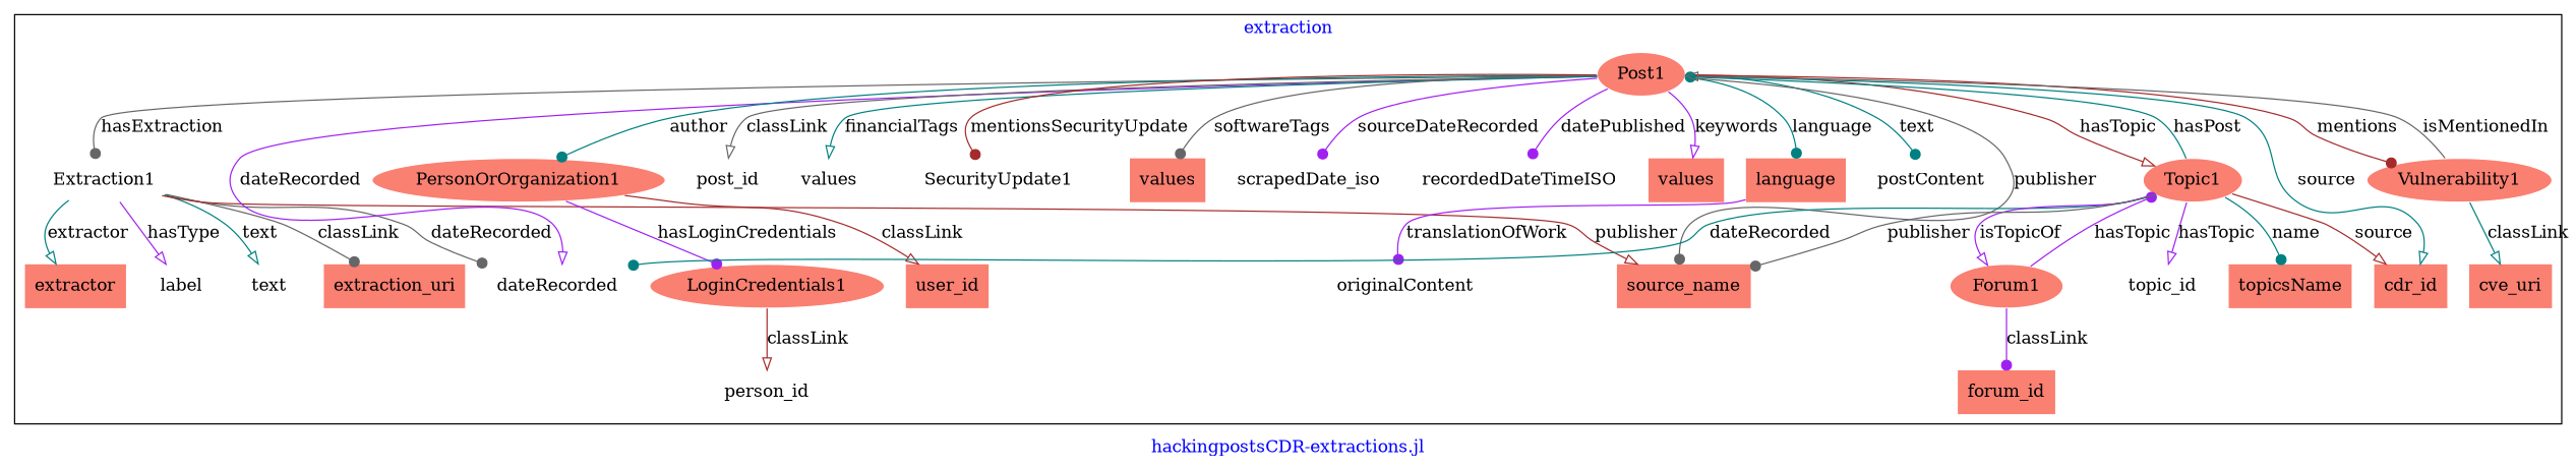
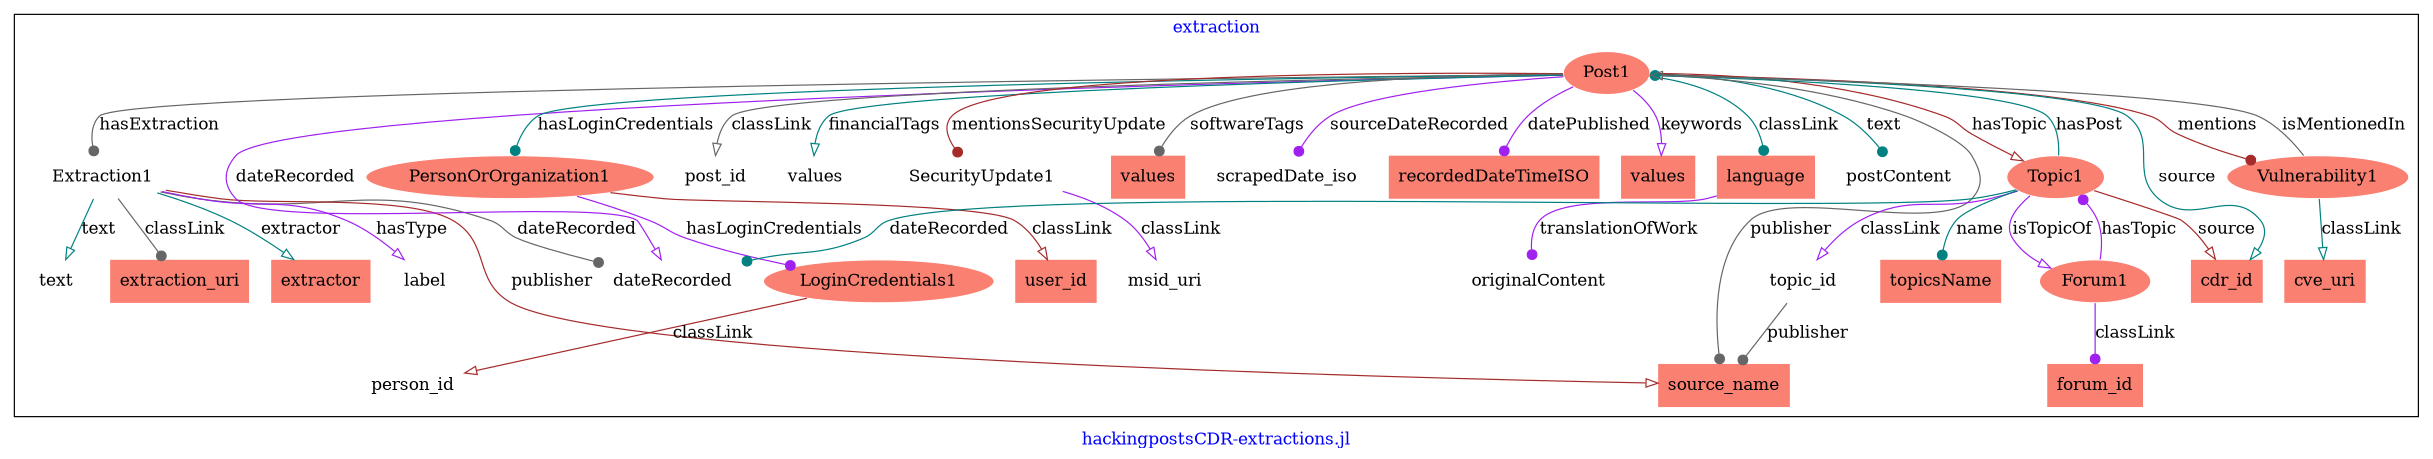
  digraph {
    fontcolor=blue
    label="hackingpostsCDR-extractions.jl"
    remincross=true
    node [fillcolor=salmon style=filled shape=plaintext]
    edge [arrowhead=dot color=purple fontcolor=black]
    n1 [color=white fillcolor=white label=Extraction1 shape=""]
    n2 [label=extraction_uri]
    n3 [fillcolor=white label=dateRecorded]
    n4 [label=extractor]
    n5 [fillcolor=white label=label]
    n6 [fillcolor=white label=text]
    n7 [color=white label=Forum1 shape=""]
    n8 [label=forum_id]
    n9 [color=white label=LoginCredentials1 shape=""]
    n10 [fillcolor=white label=person_id]
    n11 [color=white label=PersonOrOrganization1 shape=""]
    n12 [label=user_id]
    n13 [color=white label=Post1 shape=""]
    n14 [fillcolor=white label=post_id]
    n15 [fillcolor=white label=values]
    n16 [color=white fillcolor=white label=SecurityUpdate1 shape=""]
    n17 [label=values]
    n18 [fillcolor=white label=scrapedDate_iso]
-   n19 [fillcolor=white label=recordedDateTimeISO]
+   n19 [label=recordedDateTimeISO]
    n20 [label=values]
    n21 [label=language]
    n22 [fillcolor=white label=postContent]
    n23 [fillcolor=white label=originalContent]
+   n24 [fillcolor=white label=msid_uri]
    n25 [color=white label=Topic1 shape=""]
    n26 [fillcolor=white label=topic_id]
    n27 [label=topicsName]
    n28 [color=white label=Vulnerability1 shape=""]
    n29 [label=cve_uri]
    n30 [label=source_name]
    n31 [label=cdr_id]
    subgraph cluster_1 {
      label=extraction
      n1
      n2
      n3
      n4
      n5
      n6
      n7
      n8
      n9
      n10
      n11
      n12
      n13
      n14
      n15
      n16
      n17
      n18
      n19
      n20
      n21
      n22
      n23
+     n24
      n25
      n26
      n27
      n28
      n29
      n30
      n31
    }
    n1 -> n2 [color=gray40 label=classLink]
    n1 -> n3 [color=gray40 label=dateRecorded]
    n1 -> n4 [arrowhead=onormal color=teal label=extractor]
    n1 -> n5 [arrowhead=onormal label=hasType]
    n1 -> n6 [arrowhead=onormal color=teal label=text]
    n1 -> n30 [arrowhead=onormal color=brown label=publisher]
    n7 -> n8 [label=classLink]
    n7 -> n25 [label=hasTopic]
    n9 -> n10 [arrowhead=onormal color=brown label=classLink]
    n11 -> n9 [label=hasLoginCredentials]
    n11 -> n12 [arrowhead=onormal color=brown label=classLink]
    n13 -> n1 [color=gray40 label=hasExtraction]
    n13 -> n3 [arrowhead=onormal label=dateRecorded]
-   n13 -> n11 [color=teal label=author]
+   n13 -> n11 [color=teal label=hasLoginCredentials]
    n13 -> n14 [arrowhead=onormal color=gray40 label=classLink]
    n13 -> n15 [arrowhead=onormal color=teal label=financialTags]
    n13 -> n16 [color=brown label=mentionsSecurityUpdate]
    n13 -> n17 [color=gray40 label=softwareTags]
    n13 -> n18 [label=sourceDateRecorded]
    n13 -> n19 [label=datePublished]
    n13 -> n20 [arrowhead=onormal label=keywords]
-   n13 -> n21 [color=teal label=language]
+   n13 -> n21 [color=teal label=classLink]
    n13 -> n22 [color=teal label=text]
    n13 -> n25 [arrowhead=onormal color=brown label=hasTopic]
    n13 -> n28 [color=brown label=mentions]
    n13 -> n30 [color=gray40 label=publisher]
    n13 -> n31 [arrowhead=onormal color=teal label=source]
+   n16 -> n24 [arrowhead=onormal label=classLink]
    n21 -> n23 [label=translationOfWork]
    n25 -> n3 [color=teal label=dateRecorded]
    n25 -> n7 [arrowhead=onormal label=isTopicOf]
    n25 -> n13 [color=teal label=hasPost]
-   n25 -> n26 [arrowhead=onormal label=hasTopic]
+   n25 -> n26 [arrowhead=onormal label=classLink]
    n25 -> n27 [color=teal label=name]
-   n25 -> n30 [color=gray40 label=publisher]
+   n26 -> n30 [color=gray40 label=publisher]
    n25 -> n31 [arrowhead=onormal color=brown label=source]
    n28 -> n13 [arrowhead=onormal color=gray40 label=isMentionedIn]
    n28 -> n29 [arrowhead=onormal color=teal label=classLink]
  }
